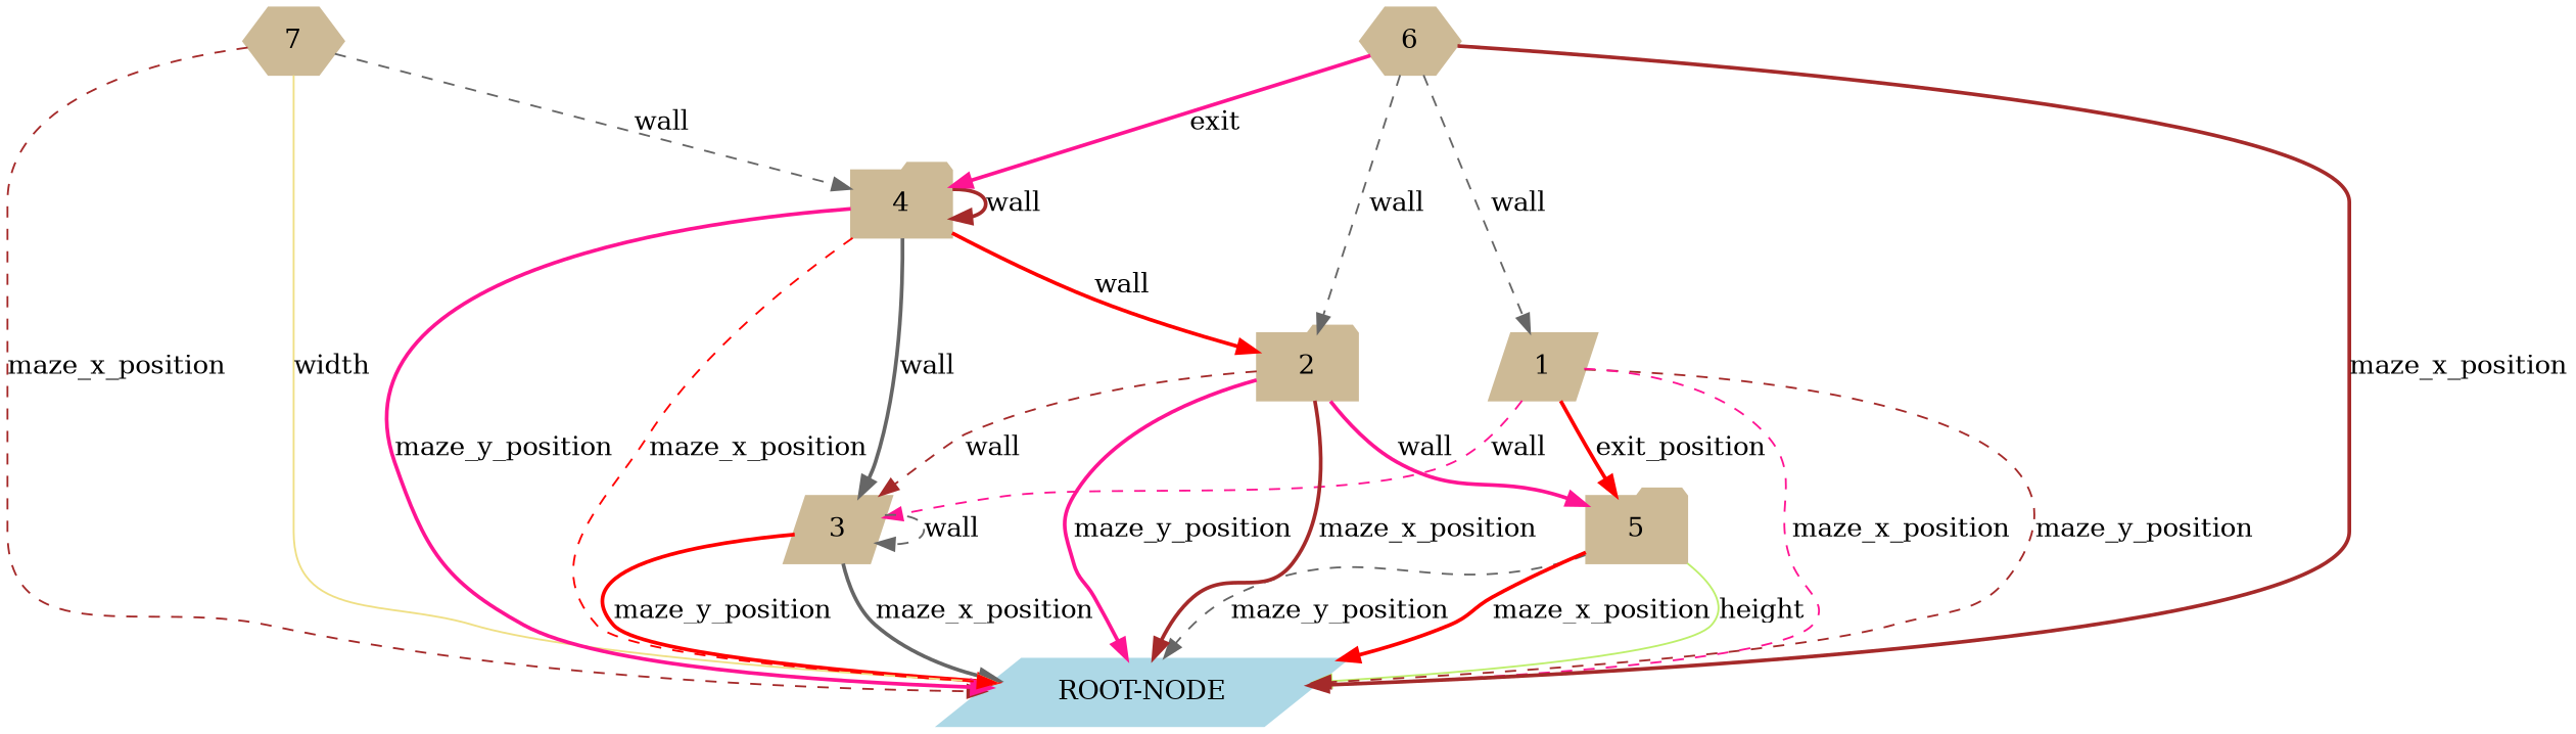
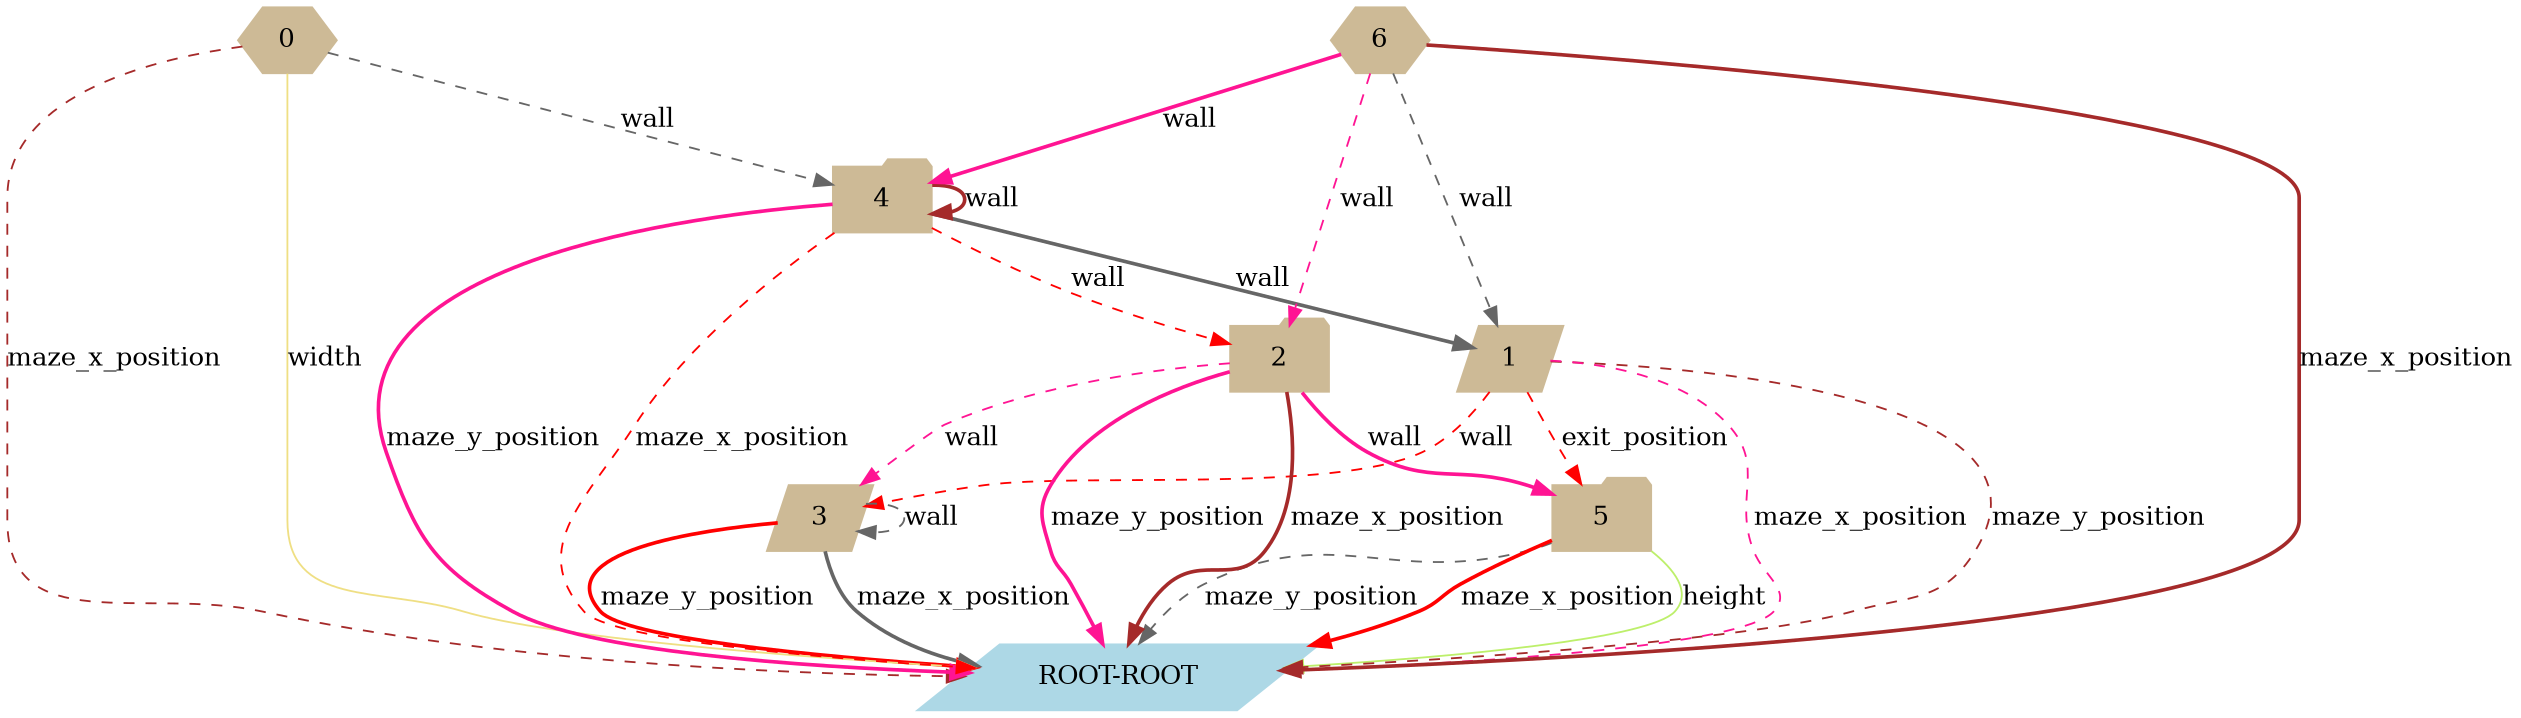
  digraph {
    fontsize=12
    rankdir=TB
    node [color=wheat3 shape=folder style="filled, solid"]
    edge [color=gray40 style=dashed]
    5
    1 [shape=parallelogram]
    3 [shape=parallelogram]
-   "ROOT-NODE" [color=lightblue shape=parallelogram]
-   7 [shape=hexagon]
+   "ROOT-NODE" [color=lightblue shape=parallelogram label="ROOT-ROOT"]
+   7 [shape=hexagon label=0]
    4
    2
    6 [shape=hexagon]
    subgraph cluster_1 {
      color=lightgrey
      label=NOTIFICATIONS
      style=filled
    }
    subgraph cluster_2 {
      color=lightgrey
      label=RESPONSES
      style=filled
    }
    5 -> "ROOT-NODE" [label=maze_y_position]
    5 -> "ROOT-NODE" [color=red label=maze_x_position style=bold]
    5 -> "ROOT-NODE" [color="#bdef6b" label=height style=""]
-   1 -> 5 [color=red label=exit_position style=bold]
-   1 -> 3 [color=deeppink label=wall]
+   1 -> 5 [color=red label=exit_position]
+   1 -> 3 [color=red label=wall]
    1 -> "ROOT-NODE" [color=brown label=maze_y_position]
    1 -> "ROOT-NODE" [color=deeppink label=maze_x_position]
    3 -> 3 [label=wall]
    3 -> "ROOT-NODE" [color=red label=maze_y_position style=bold]
    3 -> "ROOT-NODE" [label=maze_x_position style=bold]
    7 -> "ROOT-NODE" [color=brown label=maze_x_position]
    7 -> "ROOT-NODE" [color="#efdf84" label=width style=""]
    7 -> 4 [label=wall]
-   4 -> 3 [label=wall style=bold]
+   4 -> 1 [label=wall style=bold]
    4 -> "ROOT-NODE" [color=deeppink label=maze_y_position style=bold]
    4 -> "ROOT-NODE" [color=red label=maze_x_position]
    4 -> 4 [color=brown label=wall style=bold]
-   4 -> 2 [color=red label=wall style=bold]
+   4 -> 2 [color=red label=wall]
    2 -> 5 [color=deeppink label=wall style=bold]
-   2 -> 3 [color=brown label=wall]
+   2 -> 3 [color=deeppink label=wall]
    2 -> "ROOT-NODE" [color=deeppink label=maze_y_position style=bold]
    2 -> "ROOT-NODE" [color=brown label=maze_x_position style=bold]
    6 -> 1 [label=wall]
    6 -> "ROOT-NODE" [color=brown label=maze_x_position style=bold]
-   6 -> 4 [color=deeppink label=exit style=bold]
-   6 -> 2 [label=wall]
+   6 -> 4 [color=deeppink label=wall style=bold]
+   6 -> 2 [color=deeppink label=wall]
  }
